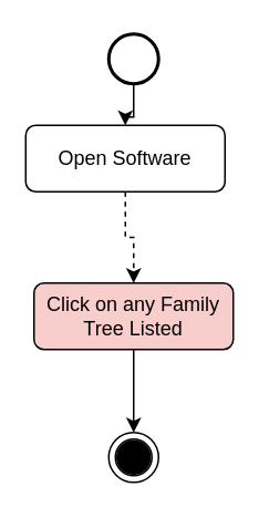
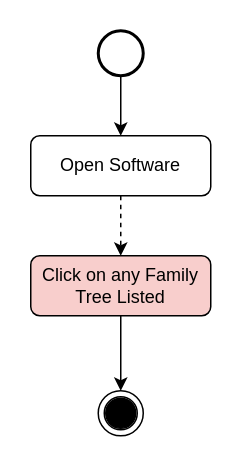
  <mxCell id="0" />
  <mxCell id="1" parent="0" />
  <mxCell id="2" value="" style="ellipse;shape=doubleEllipse;whiteSpace=wrap;html=1;aspect=fixed;rounded=0;shadow=0;labelBackgroundColor=default;sketch=0;" parent="1" vertex="1"><mxGeometry x="65" y="260" width="30" height="30" as="geometry" /></mxCell>
  <mxCell id="3" style="edgeStyle=orthogonalEdgeStyle;rounded=0;orthogonalLoop=1;jettySize=auto;html=1;entryX=0.5;entryY=0;entryDx=0;entryDy=0;dashed=1;" parent="1" source="4" target="9" edge="1"><mxGeometry relative="1" as="geometry" /></mxCell>
- <mxCell id="4" value="Open Software" style="rounded=1;whiteSpace=wrap;html=1;fontSize=12;glass=0;strokeWidth=1;shadow=0;" parent="1" vertex="1"><mxGeometry x="15" y="75" width="120" height="40" as="geometry" /></mxCell>
+ <mxCell id="4" value="Open Software" style="rounded=1;whiteSpace=wrap;html=1;fontSize=12;glass=0;strokeWidth=1;shadow=0;" parent="1" vertex="1"><mxGeometry x="20" y="90" width="120" height="40" as="geometry" /></mxCell>
  <mxCell id="5" value="" style="verticalLabelPosition=bottom;verticalAlign=top;html=1;shape=mxgraph.flowchart.on-page_reference;fillColor=#000000;" parent="1" vertex="1"><mxGeometry x="70" y="265" width="20" height="20" as="geometry" /></mxCell>
  <mxCell id="6" style="edgeStyle=orthogonalEdgeStyle;rounded=0;orthogonalLoop=1;jettySize=auto;html=1;entryX=0.5;entryY=0;entryDx=0;entryDy=0;" parent="1" source="7" target="4" edge="1"><mxGeometry relative="1" as="geometry" /></mxCell>
  <mxCell id="7" value="" style="strokeWidth=2;html=1;shape=mxgraph.flowchart.start_2;whiteSpace=wrap;" parent="1" vertex="1"><mxGeometry x="65" y="20" width="30" height="30" as="geometry" /></mxCell>
  <mxCell id="8" style="edgeStyle=orthogonalEdgeStyle;rounded=0;orthogonalLoop=1;jettySize=auto;html=1;exitX=0.5;exitY=1;exitDx=0;exitDy=0;entryX=0.5;entryY=0;entryDx=0;entryDy=0;" parent="1" source="9" target="2" edge="1"><mxGeometry relative="1" as="geometry"><mxPoint x="80" y="310" as="targetPoint" /><Array as="points" /></mxGeometry></mxCell>
  <mxCell id="9" value="Click on any Family Tree Listed" style="rounded=1;whiteSpace=wrap;html=1;fontSize=12;glass=0;strokeWidth=1;shadow=0;fillColor=#f8cecc;" parent="1" vertex="1"><mxGeometry x="20" y="170" width="120" height="40" as="geometry" /></mxCell>
